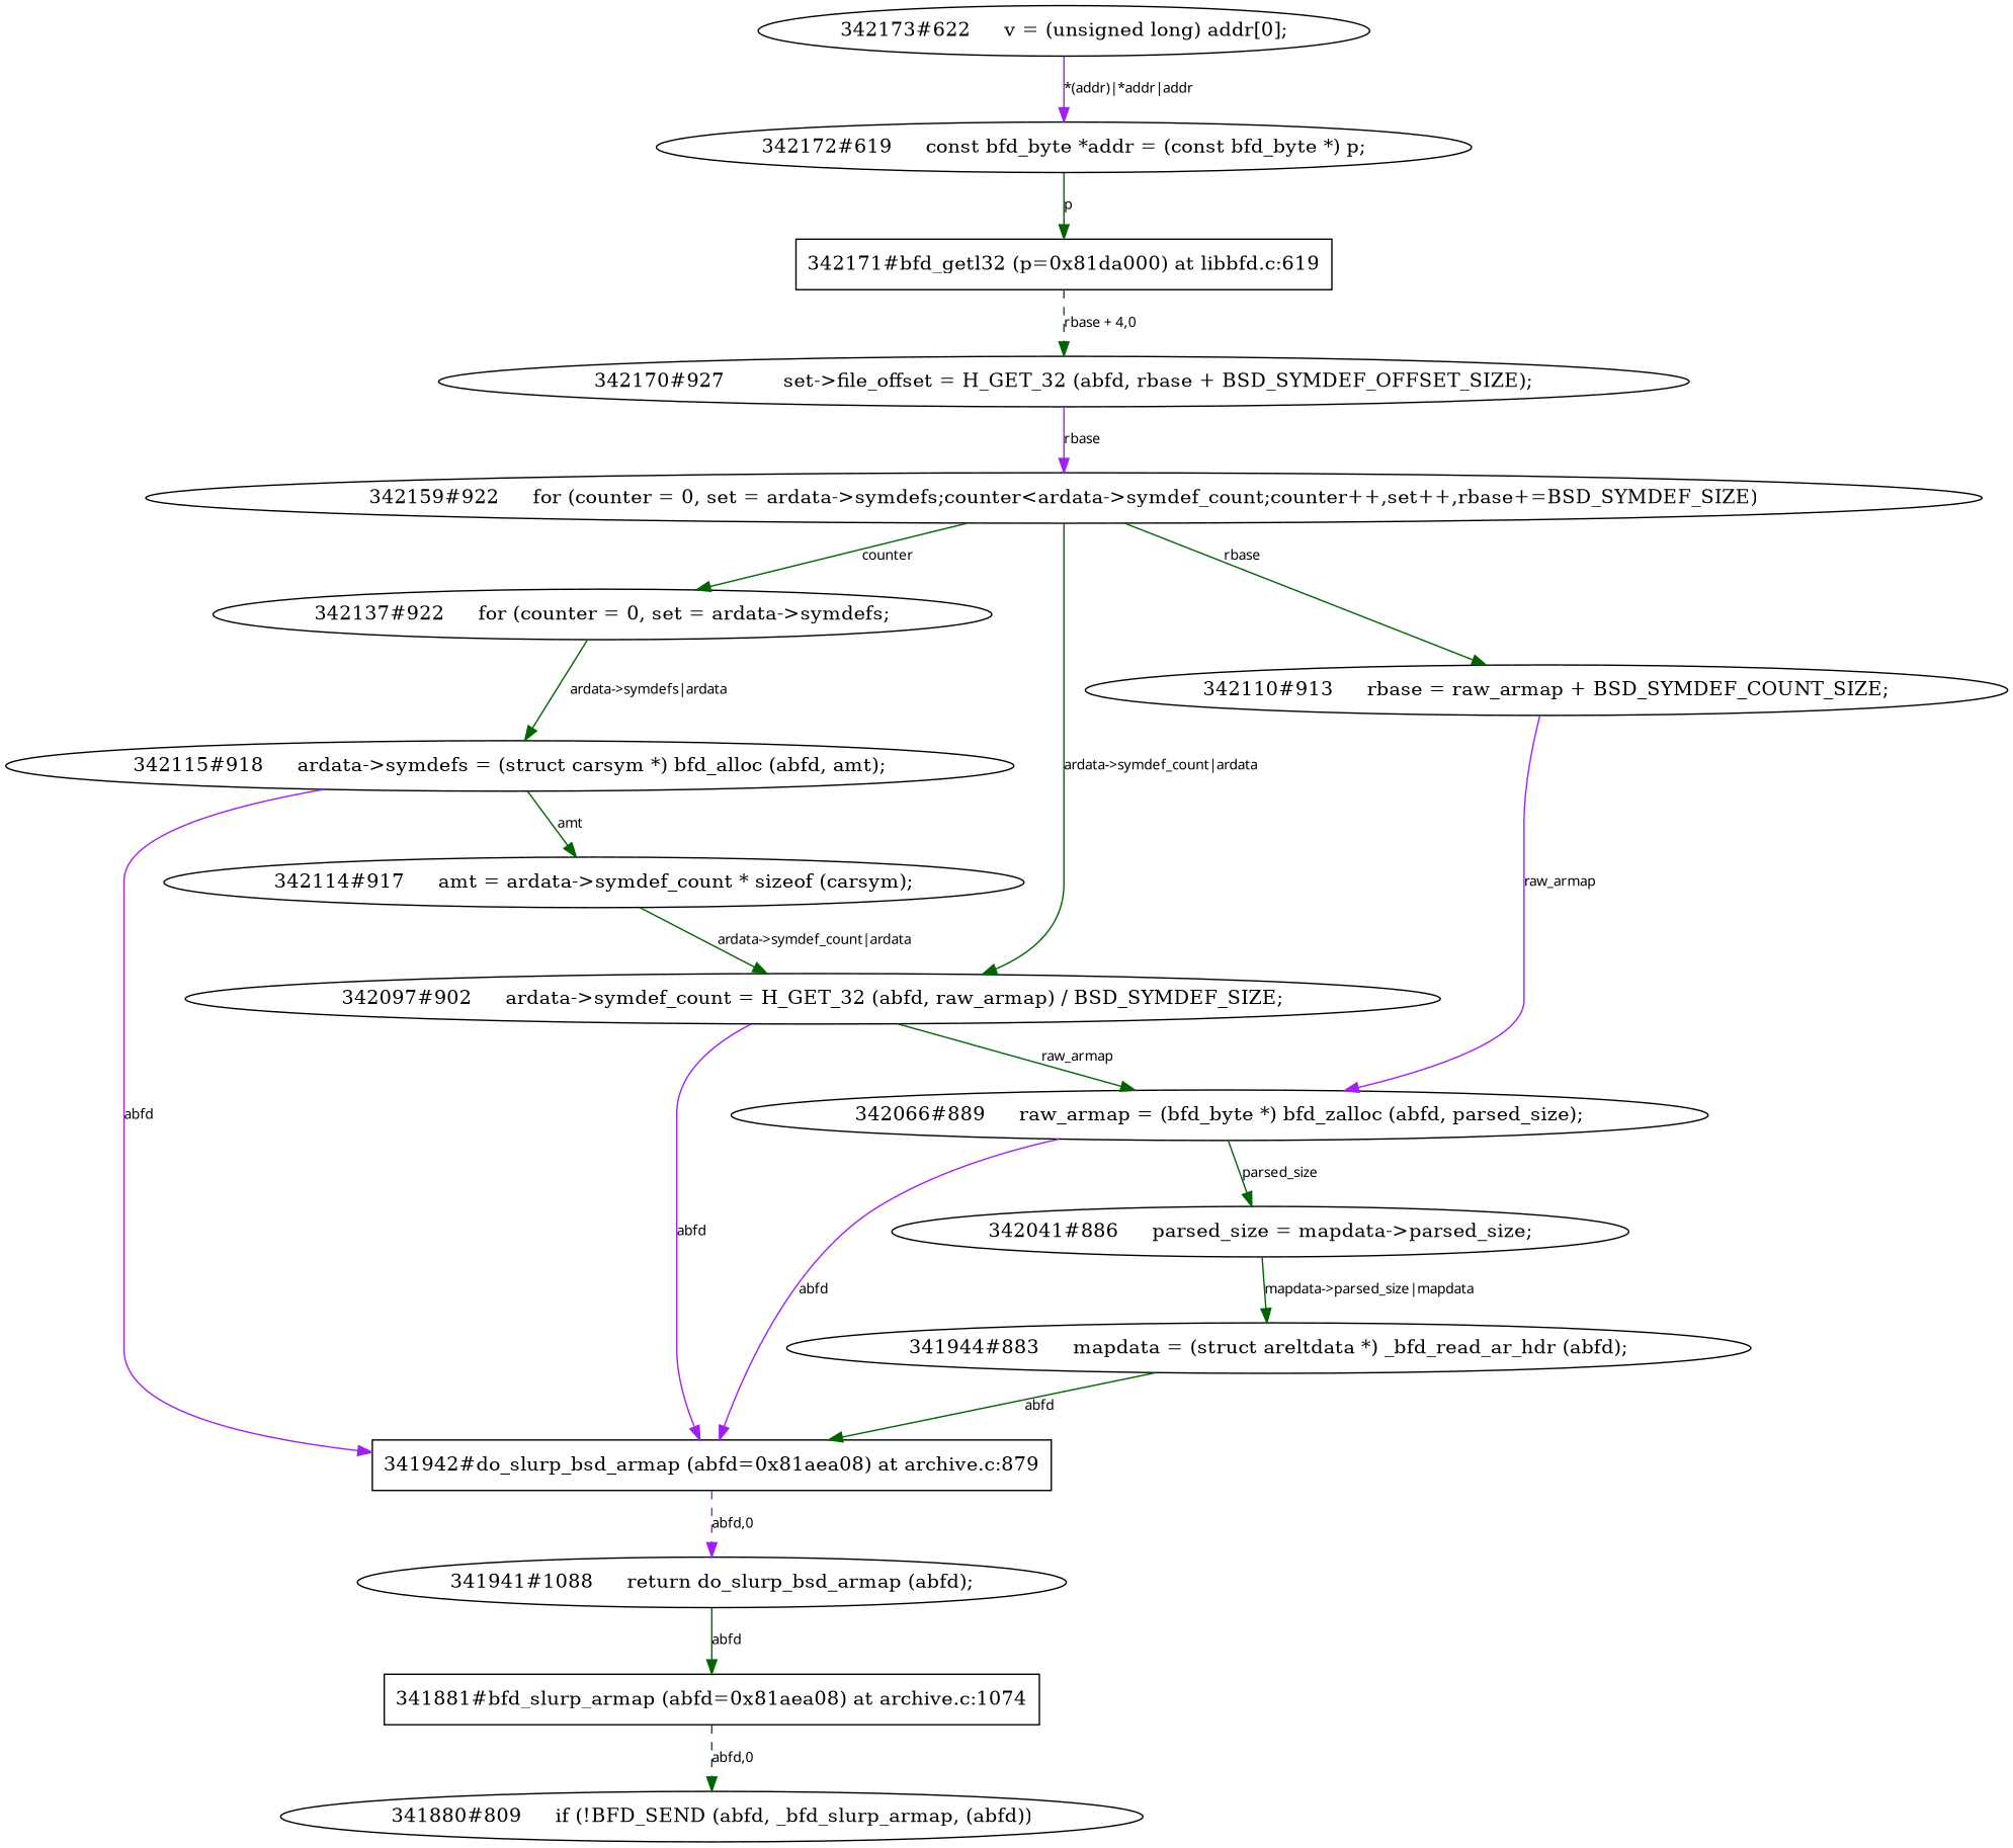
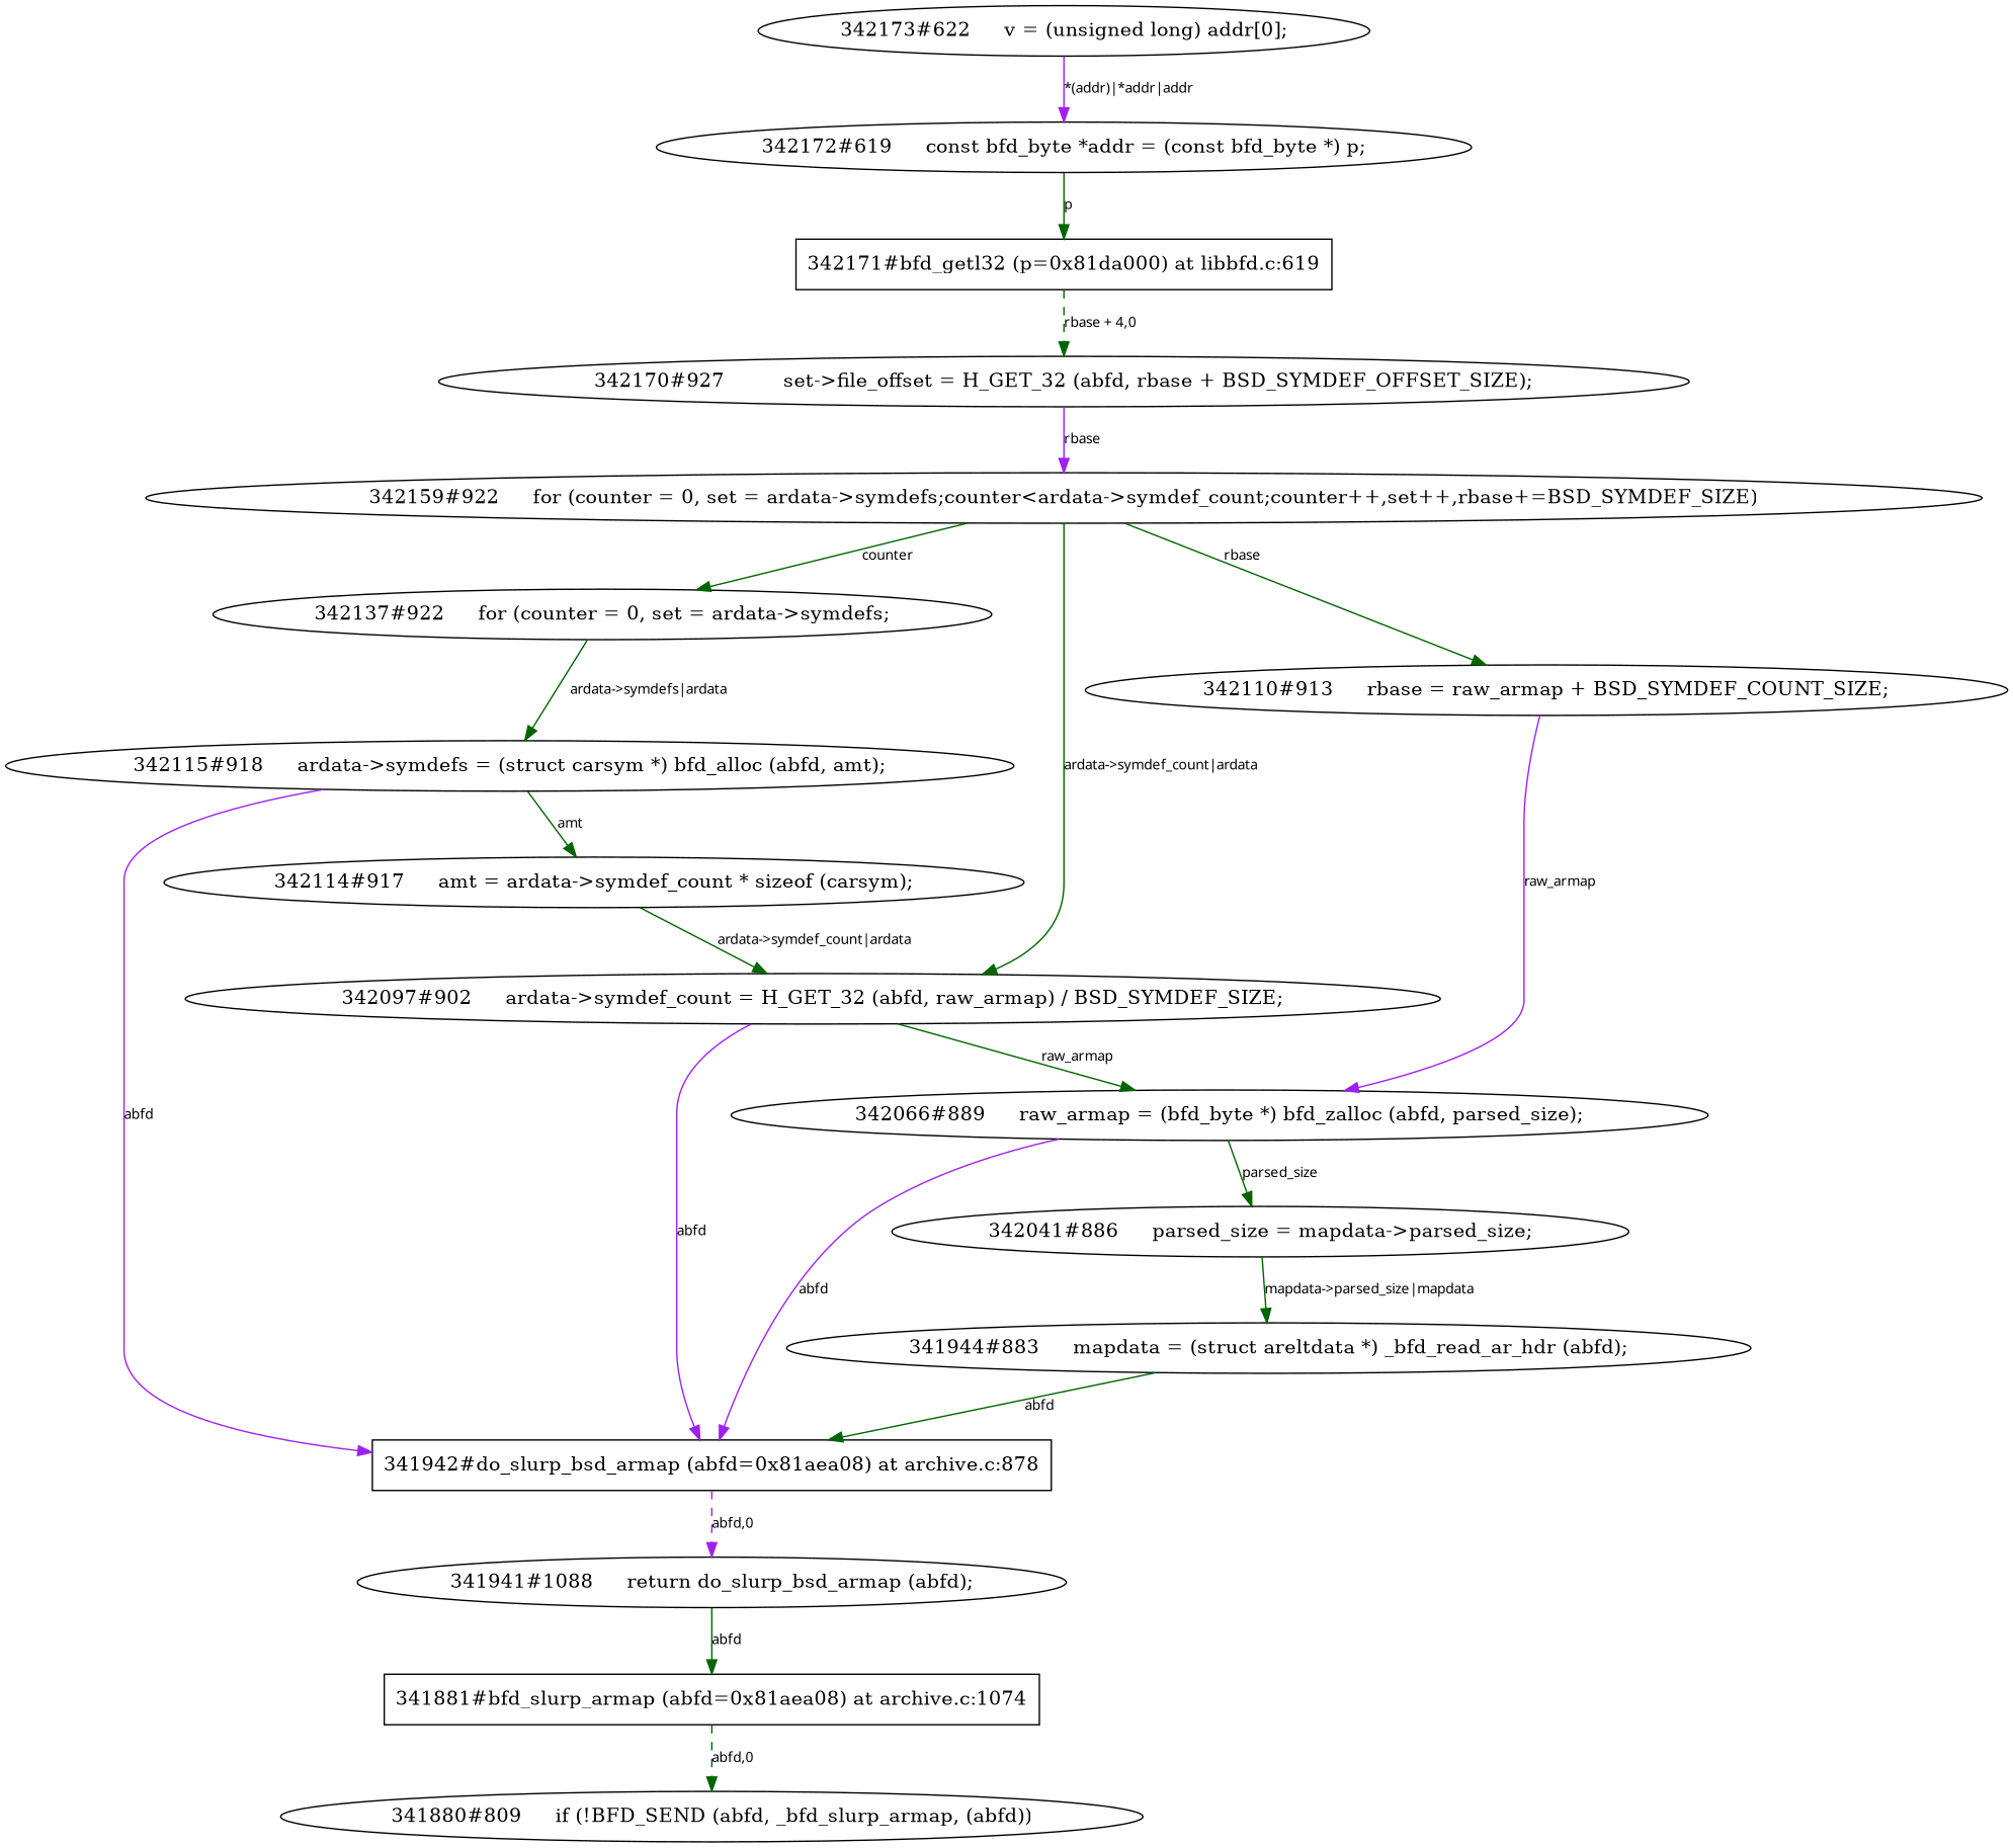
  digraph {
    edge [color=darkgreen fontname=Verdana fontsize=10 style=solid]
    "342114#917	  amt = ardata->symdef_count * sizeof (carsym);"
    "342097#902	  ardata->symdef_count = H_GET_32 (abfd, raw_armap) / BSD_SYMDEF_SIZE;"
    "342115#918	  ardata->symdefs = (struct carsym *) bfd_alloc (abfd, amt);"
-   "341942#do_slurp_bsd_armap (abfd=0x81aea08) at archive.c:878" [shape=record label="341942#do_slurp_bsd_armap (abfd=0x81aea08) at archive.c:879"]
+   "341942#do_slurp_bsd_armap (abfd=0x81aea08) at archive.c:878" [shape=record]
    "341881#bfd_slurp_armap (abfd=0x81aea08) at archive.c:1074" [shape=record]
    "341880#809	  if (!BFD_SEND (abfd, _bfd_slurp_armap, (abfd))"
    "342159#922	  for (counter = 0, set = ardata->symdefs;counter<ardata->symdef_count;counter++,set++,rbase+=BSD_SYMDEF_SIZE)"
    "342137#922	  for (counter = 0, set = ardata->symdefs;"
    "342110#913	  rbase = raw_armap + BSD_SYMDEF_COUNT_SIZE;"
    "342066#889	  raw_armap = (bfd_byte *) bfd_zalloc (abfd, parsed_size);"
    "342041#886	  parsed_size = mapdata->parsed_size;"
    "341941#1088	    return do_slurp_bsd_armap (abfd);"
    "341944#883	  mapdata = (struct areltdata *) _bfd_read_ar_hdr (abfd);"
    "342170#927	      set->file_offset = H_GET_32 (abfd, rbase + BSD_SYMDEF_OFFSET_SIZE);"
    "342171#bfd_getl32 (p=0x81da000) at libbfd.c:619" [shape=record]
    "342172#619	  const bfd_byte *addr = (const bfd_byte *) p;"
    "342173#622	  v = (unsigned long) addr[0];"
    "342114#917	  amt = ardata->symdef_count * sizeof (carsym);" -> "342097#902	  ardata->symdef_count = H_GET_32 (abfd, raw_armap) / BSD_SYMDEF_SIZE;" [label="ardata->symdef_count|ardata"]
    "342097#902	  ardata->symdef_count = H_GET_32 (abfd, raw_armap) / BSD_SYMDEF_SIZE;" -> "341942#do_slurp_bsd_armap (abfd=0x81aea08) at archive.c:878" [color=purple label=abfd]
    "342097#902	  ardata->symdef_count = H_GET_32 (abfd, raw_armap) / BSD_SYMDEF_SIZE;" -> "342066#889	  raw_armap = (bfd_byte *) bfd_zalloc (abfd, parsed_size);" [label=raw_armap]
    "342115#918	  ardata->symdefs = (struct carsym *) bfd_alloc (abfd, amt);" -> "342114#917	  amt = ardata->symdef_count * sizeof (carsym);" [label=amt]
    "342115#918	  ardata->symdefs = (struct carsym *) bfd_alloc (abfd, amt);" -> "341942#do_slurp_bsd_armap (abfd=0x81aea08) at archive.c:878" [color=purple label=abfd]
    "341942#do_slurp_bsd_armap (abfd=0x81aea08) at archive.c:878" -> "341941#1088	    return do_slurp_bsd_armap (abfd);" [color=purple label="abfd,0" style=dashed]
    "341881#bfd_slurp_armap (abfd=0x81aea08) at archive.c:1074" -> "341880#809	  if (!BFD_SEND (abfd, _bfd_slurp_armap, (abfd))" [label="abfd,0" style=dashed]
    "342159#922	  for (counter = 0, set = ardata->symdefs;counter<ardata->symdef_count;counter++,set++,rbase+=BSD_SYMDEF_SIZE)" -> "342097#902	  ardata->symdef_count = H_GET_32 (abfd, raw_armap) / BSD_SYMDEF_SIZE;" [label="ardata->symdef_count|ardata"]
    "342159#922	  for (counter = 0, set = ardata->symdefs;counter<ardata->symdef_count;counter++,set++,rbase+=BSD_SYMDEF_SIZE)" -> "342137#922	  for (counter = 0, set = ardata->symdefs;" [label=counter]
    "342159#922	  for (counter = 0, set = ardata->symdefs;counter<ardata->symdef_count;counter++,set++,rbase+=BSD_SYMDEF_SIZE)" -> "342110#913	  rbase = raw_armap + BSD_SYMDEF_COUNT_SIZE;" [label=rbase]
    "342137#922	  for (counter = 0, set = ardata->symdefs;" -> "342115#918	  ardata->symdefs = (struct carsym *) bfd_alloc (abfd, amt);" [label="ardata->symdefs|ardata"]
    "342110#913	  rbase = raw_armap + BSD_SYMDEF_COUNT_SIZE;" -> "342066#889	  raw_armap = (bfd_byte *) bfd_zalloc (abfd, parsed_size);" [color=purple label=raw_armap]
    "342066#889	  raw_armap = (bfd_byte *) bfd_zalloc (abfd, parsed_size);" -> "341942#do_slurp_bsd_armap (abfd=0x81aea08) at archive.c:878" [color=purple label=abfd]
    "342066#889	  raw_armap = (bfd_byte *) bfd_zalloc (abfd, parsed_size);" -> "342041#886	  parsed_size = mapdata->parsed_size;" [label=parsed_size]
    "342041#886	  parsed_size = mapdata->parsed_size;" -> "341944#883	  mapdata = (struct areltdata *) _bfd_read_ar_hdr (abfd);" [label="mapdata->parsed_size|mapdata"]
    "341941#1088	    return do_slurp_bsd_armap (abfd);" -> "341881#bfd_slurp_armap (abfd=0x81aea08) at archive.c:1074" [label=abfd]
    "341944#883	  mapdata = (struct areltdata *) _bfd_read_ar_hdr (abfd);" -> "341942#do_slurp_bsd_armap (abfd=0x81aea08) at archive.c:878" [label=abfd]
    "342170#927	      set->file_offset = H_GET_32 (abfd, rbase + BSD_SYMDEF_OFFSET_SIZE);" -> "342159#922	  for (counter = 0, set = ardata->symdefs;counter<ardata->symdef_count;counter++,set++,rbase+=BSD_SYMDEF_SIZE)" [color=purple label=rbase]
    "342171#bfd_getl32 (p=0x81da000) at libbfd.c:619" -> "342170#927	      set->file_offset = H_GET_32 (abfd, rbase + BSD_SYMDEF_OFFSET_SIZE);" [label="rbase + 4,0" style=dashed]
    "342172#619	  const bfd_byte *addr = (const bfd_byte *) p;" -> "342171#bfd_getl32 (p=0x81da000) at libbfd.c:619" [label=p]
    "342173#622	  v = (unsigned long) addr[0];" -> "342172#619	  const bfd_byte *addr = (const bfd_byte *) p;" [color=purple label="*(addr)|*addr|addr"]
  }
